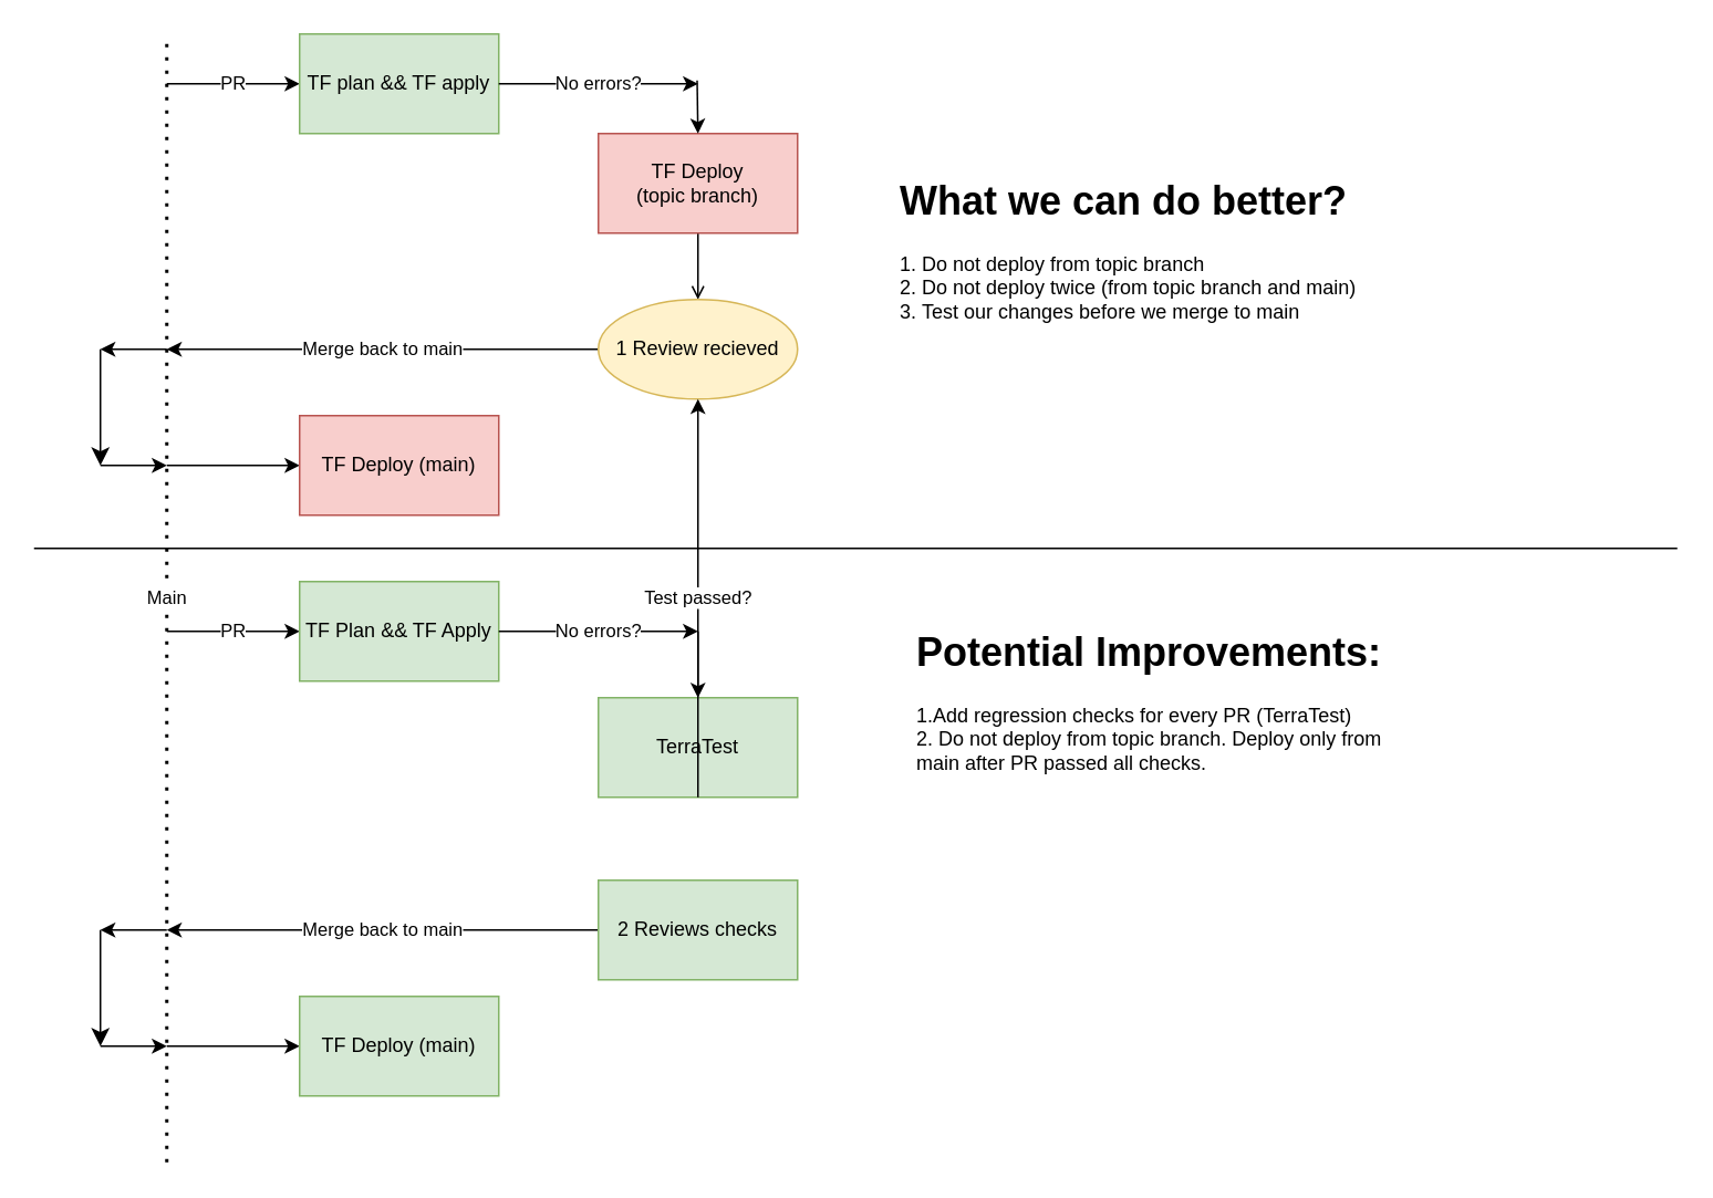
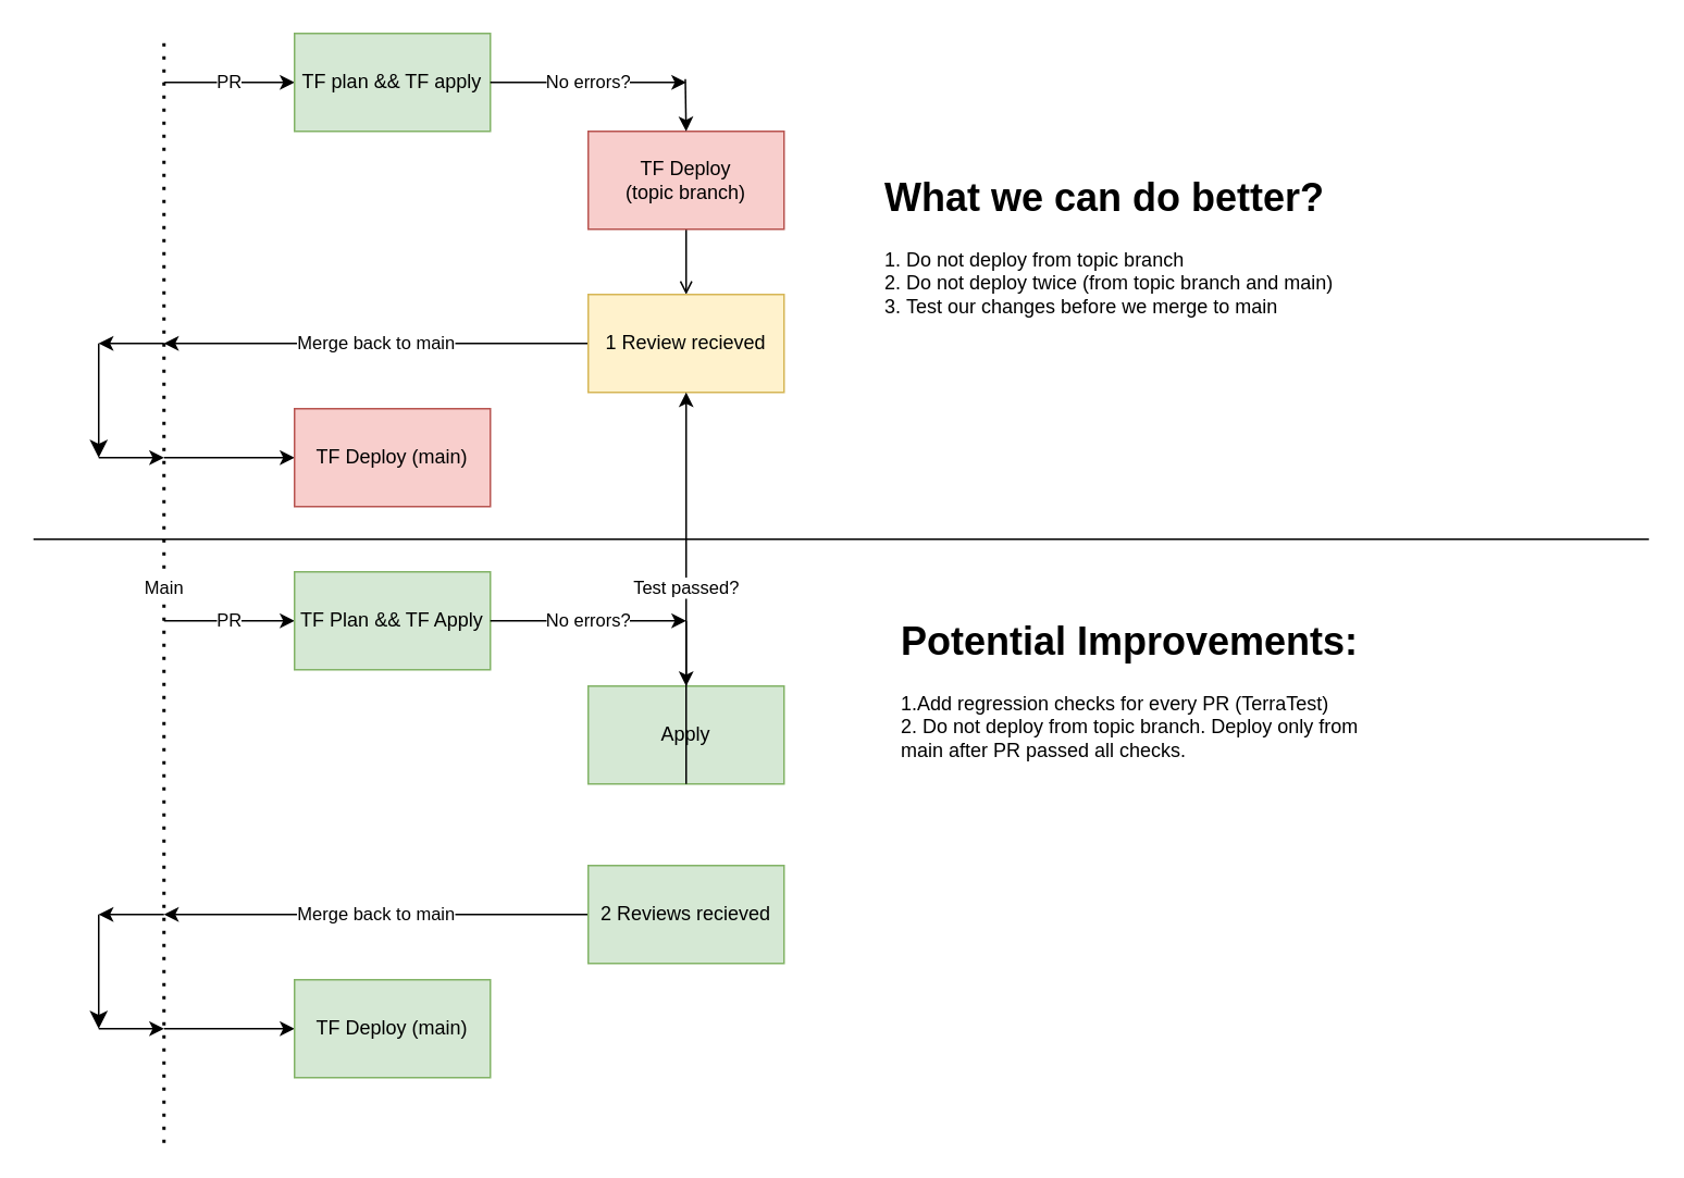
  <mxCell id="0" />
  <mxCell id="1" parent="0" />
  <mxCell id="2" value="Main" style="endArrow=none;dashed=1;html=1;dashPattern=1 3;strokeWidth=2;rounded=0;" edge="1" parent="1"><mxGeometry width="50" height="50" relative="1" as="geometry"><mxPoint x="100" y="700" as="sourcePoint" /><mxPoint x="100" y="20" as="targetPoint" /></mxGeometry></mxCell>
  <mxCell id="3" value="PR" style="endArrow=classic;html=1;rounded=0;" edge="1" parent="1" target="4"><mxGeometry width="50" height="50" relative="1" as="geometry"><mxPoint x="100" y="50" as="sourcePoint" /><mxPoint x="180" y="50" as="targetPoint" /></mxGeometry></mxCell>
  <mxCell id="4" value="TF plan &amp;amp;&amp;amp; TF apply" style="rounded=0;whiteSpace=wrap;html=1;fillColor=#d5e8d4;strokeColor=#82b366;" vertex="1" parent="1"><mxGeometry x="180" y="20" width="120" height="60" as="geometry" /></mxCell>
  <mxCell id="5" value="No errors?" style="endArrow=classic;html=1;rounded=0;" edge="1" parent="1"><mxGeometry width="50" height="50" relative="1" as="geometry"><mxPoint x="300" y="50" as="sourcePoint" /><mxPoint x="420" y="50" as="targetPoint" /></mxGeometry></mxCell>
  <mxCell id="6" value="Merge back to main" style="endArrow=classic;html=1;rounded=0;exitX=0;exitY=0.5;exitDx=0;exitDy=0;" edge="1" parent="1" source="24"><mxGeometry width="50" height="50" relative="1" as="geometry"><mxPoint x="420" y="210" as="sourcePoint" /><mxPoint x="100" y="210" as="targetPoint" /></mxGeometry></mxCell>
  <mxCell id="7" value="PR" style="endArrow=classic;html=1;rounded=0;" edge="1" parent="1" target="8"><mxGeometry width="50" height="50" relative="1" as="geometry"><mxPoint x="100" y="380" as="sourcePoint" /><mxPoint x="180" y="380" as="targetPoint" /></mxGeometry></mxCell>
  <mxCell id="8" value="TF Plan &amp;amp;&amp;amp; TF Apply" style="rounded=0;whiteSpace=wrap;html=1;fillColor=#d5e8d4;strokeColor=#82b366;" vertex="1" parent="1"><mxGeometry x="180" y="350" width="120" height="60" as="geometry" /></mxCell>
  <mxCell id="9" value="No errors?" style="endArrow=classic;html=1;rounded=0;" edge="1" parent="1"><mxGeometry width="50" height="50" relative="1" as="geometry"><mxPoint x="300" y="380" as="sourcePoint" /><mxPoint x="420" y="380" as="targetPoint" /></mxGeometry></mxCell>
  <mxCell id="10" value="Merge back to main" style="endArrow=classic;html=1;rounded=0;exitX=0;exitY=0.5;exitDx=0;exitDy=0;" edge="1" parent="1" source="26"><mxGeometry width="50" height="50" relative="1" as="geometry"><mxPoint x="420" y="552" as="sourcePoint" /><mxPoint x="100" y="560" as="targetPoint" /></mxGeometry></mxCell>
  <mxCell id="11" value="" style="endArrow=classic;html=1;rounded=0;entryX=0.5;entryY=0;entryDx=0;entryDy=0;" edge="1" parent="1" target="12"><mxGeometry width="50" height="50" relative="1" as="geometry"><mxPoint x="420" y="380" as="sourcePoint" /><mxPoint x="420" y="460" as="targetPoint" /></mxGeometry></mxCell>
- <mxCell id="12" value="TerraTest" style="rounded=0;whiteSpace=wrap;html=1;fillColor=#d5e8d4;strokeColor=#82b366;" vertex="1" parent="1"><mxGeometry x="360" y="420" width="120" height="60" as="geometry" /></mxCell>
+ <mxCell id="12" value="Apply" style="rounded=0;whiteSpace=wrap;html=1;fillColor=#d5e8d4;strokeColor=#82b366;" vertex="1" parent="1"><mxGeometry x="360" y="420" width="120" height="60" as="geometry" /></mxCell>
  <mxCell id="13" value="No errors" style="endArrow=classic;html=1;rounded=0;exitX=0.5;exitY=1;exitDx=0;exitDy=0;" edge="1" parent="1" source="26"><mxGeometry width="50" height="50" relative="1" as="geometry"><mxPoint x="110" y="412" as="sourcePoint" /><mxPoint x="420" y="552" as="targetPoint" /></mxGeometry></mxCell>
  <mxCell id="14" value="" style="endArrow=classic;html=1;rounded=0;entryX=0;entryY=0.5;entryDx=0;entryDy=0;" edge="1" parent="1" target="15"><mxGeometry width="50" height="50" relative="1" as="geometry"><mxPoint x="100" y="630" as="sourcePoint" /><mxPoint x="260" y="620" as="targetPoint" /></mxGeometry></mxCell>
  <mxCell id="15" value="TF Deploy (main)" style="rounded=0;whiteSpace=wrap;html=1;fillColor=#d5e8d4;strokeColor=#82b366;" vertex="1" parent="1"><mxGeometry x="180" y="600" width="120" height="60" as="geometry" /></mxCell>
  <mxCell id="16" value="" style="edgeStyle=orthogonalEdgeStyle;rounded=0;orthogonalLoop=1;jettySize=auto;html=1;endArrow=open;" edge="1" parent="1" source="17" target="24"><mxGeometry relative="1" as="geometry" /></mxCell>
  <mxCell id="17" value="TF Deploy&lt;div&gt;(topic branch)&lt;/div&gt;" style="rounded=0;whiteSpace=wrap;html=1;fillColor=#f8cecc;strokeColor=#b85450;" vertex="1" parent="1"><mxGeometry x="360" y="80" width="120" height="60" as="geometry" /></mxCell>
  <mxCell id="18" value="" style="endArrow=classic;html=1;rounded=0;" edge="1" parent="1"><mxGeometry width="50" height="50" relative="1" as="geometry"><mxPoint x="419.5" y="48" as="sourcePoint" /><mxPoint x="420" y="80" as="targetPoint" /></mxGeometry></mxCell>
  <mxCell id="19" value="" style="endArrow=classic;html=1;rounded=0;entryX=0;entryY=0.5;entryDx=0;entryDy=0;" edge="1" parent="1" target="20"><mxGeometry width="50" height="50" relative="1" as="geometry"><mxPoint x="100" y="280" as="sourcePoint" /><mxPoint x="260" y="270" as="targetPoint" /></mxGeometry></mxCell>
  <mxCell id="20" value="TF Deploy (main)" style="rounded=0;whiteSpace=wrap;html=1;fillColor=#f8cecc;strokeColor=#b85450;" vertex="1" parent="1"><mxGeometry x="180" y="250" width="120" height="60" as="geometry" /></mxCell>
  <mxCell id="21" value="&lt;h1 style=&quot;margin-top: 0px;&quot;&gt;&lt;span style=&quot;background-color: initial;&quot;&gt;What we can do better?&lt;/span&gt;&lt;/h1&gt;&lt;div&gt;&lt;span style=&quot;background-color: initial;&quot;&gt;1.&amp;nbsp;&lt;/span&gt;&lt;span style=&quot;background-color: initial;&quot;&gt;Do not deploy from topic branch&lt;/span&gt;&lt;/div&gt;&lt;div&gt;&lt;span style=&quot;background-color: initial;&quot;&gt;2.&amp;nbsp;&lt;/span&gt;&lt;span style=&quot;background-color: initial;&quot;&gt;Do not deploy twice (from topic branch and main)&lt;/span&gt;&lt;/div&gt;&lt;div&gt;&lt;span style=&quot;background-color: initial;&quot;&gt;3.&amp;nbsp;&lt;/span&gt;&lt;span style=&quot;background-color: initial;&quot;&gt;Test our changes before we merge to main&lt;/span&gt;&lt;/div&gt;" style="text;html=1;whiteSpace=wrap;overflow=hidden;rounded=0;" vertex="1" parent="1"><mxGeometry x="540" y="100" width="330" height="160" as="geometry" /></mxCell>
  <mxCell id="22" value="" style="endArrow=none;html=1;rounded=0;" edge="1" parent="1"><mxGeometry width="50" height="50" relative="1" as="geometry"><mxPoint y="330" as="sourcePoint" x="20" /><mxPoint x="1010" y="330" as="targetPoint" /></mxGeometry></mxCell>
  <mxCell id="23" value="&lt;h1 style=&quot;margin-top: 0px;&quot;&gt;Potential Improvements:&lt;/h1&gt;&lt;div&gt;1.&lt;span style=&quot;background-color: initial;&quot;&gt;Add regression checks for every PR (TerraTest)&lt;/span&gt;&lt;/div&gt;&lt;div&gt;&lt;span style=&quot;background-color: initial;&quot;&gt;2. Do not deploy from topic branch. Deploy only from main after PR passed all checks.&lt;/span&gt;&lt;/div&gt;" style="text;html=1;whiteSpace=wrap;overflow=hidden;rounded=0;" vertex="1" parent="1"><mxGeometry x="550" y="372" width="310" height="188" as="geometry" /></mxCell>
- <mxCell id="24" value="1 Review recieved" style="ellipse;whiteSpace=wrap;html=1;fillColor=#fff2cc;strokeColor=#d6b656;" vertex="1" parent="1"><mxGeometry x="360" y="180" width="120" height="60" as="geometry" /></mxCell>
+ <mxCell id="24" value="1 Review recieved" style="rounded=0;whiteSpace=wrap;html=1;fillColor=#fff2cc;strokeColor=#d6b656;" vertex="1" parent="1"><mxGeometry x="360" y="180" width="120" height="60" as="geometry" /></mxCell>
  <mxCell id="25" value="Test passed?" style="endArrow=classic;html=1;rounded=0;exitX=0.5;exitY=1;exitDx=0;exitDy=0;" edge="1" parent="1" source="12" target="24"><mxGeometry width="50" height="50" relative="1" as="geometry"><mxPoint x="420" y="492" as="sourcePoint" /><mxPoint x="420" y="552" as="targetPoint" /></mxGeometry></mxCell>
- <mxCell id="26" value="2 Reviews checks" style="rounded=0;whiteSpace=wrap;html=1;fillColor=#d5e8d4;strokeColor=#82b366;" vertex="1" parent="1"><mxGeometry x="360" y="530" width="120" height="60" as="geometry" /></mxCell>
+ <mxCell id="26" value="2 Reviews recieved" style="rounded=0;whiteSpace=wrap;html=1;fillColor=#d5e8d4;strokeColor=#82b366;" vertex="1" parent="1"><mxGeometry x="360" y="530" width="120" height="60" as="geometry" /></mxCell>
  <mxCell id="27" value="" style="edgeStyle=elbowEdgeStyle;elbow=vertical;endArrow=classic;html=1;curved=0;rounded=0;endSize=8;startSize=8;" edge="1" parent="1"><mxGeometry width="50" height="50" relative="1" as="geometry"><mxPoint x="60" y="560" as="sourcePoint" /><mxPoint x="60" y="630" as="targetPoint" /></mxGeometry></mxCell>
  <mxCell id="28" value="" style="endArrow=classic;html=1;rounded=0;" edge="1" parent="1"><mxGeometry width="50" height="50" relative="1" as="geometry"><mxPoint x="100" y="560" as="sourcePoint" /><mxPoint x="60" y="560" as="targetPoint" /></mxGeometry></mxCell>
  <mxCell id="29" value="" style="endArrow=classic;html=1;rounded=0;" edge="1" parent="1"><mxGeometry width="50" height="50" relative="1" as="geometry"><mxPoint x="60" y="630" as="sourcePoint" /><mxPoint x="100" y="630" as="targetPoint" /></mxGeometry></mxCell>
  <mxCell id="30" value="" style="edgeStyle=elbowEdgeStyle;elbow=vertical;endArrow=classic;html=1;curved=0;rounded=0;endSize=8;startSize=8;" edge="1" parent="1"><mxGeometry width="50" height="50" relative="1" as="geometry"><mxPoint x="60" y="210" as="sourcePoint" /><mxPoint x="60" y="280" as="targetPoint" /></mxGeometry></mxCell>
  <mxCell id="31" value="" style="endArrow=classic;html=1;rounded=0;" edge="1" parent="1"><mxGeometry width="50" height="50" relative="1" as="geometry"><mxPoint x="100" y="210" as="sourcePoint" /><mxPoint x="60" y="210" as="targetPoint" /></mxGeometry></mxCell>
  <mxCell id="32" value="" style="endArrow=classic;html=1;rounded=0;" edge="1" parent="1"><mxGeometry width="50" height="50" relative="1" as="geometry"><mxPoint x="60" y="280" as="sourcePoint" /><mxPoint x="100" y="280" as="targetPoint" /></mxGeometry></mxCell>
